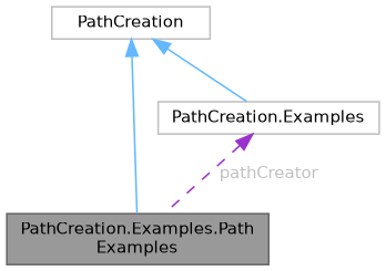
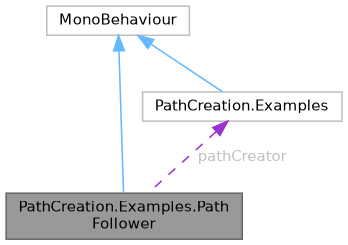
  digraph {
    node [color=grey75 fillcolor=white fontname=Helvetica fontsize=10 shape=box style=filled]
    edge [color=steelblue1 dir=back fontname=Helvetica fontsize=10 labelfontname=Helvetica labelfontsize=10 style=solid]
-   n1 [color=gray40 fillcolor=grey60 fontcolor=black height=0.2 label="PathCreation.Examples.Path\lExamples" width=0.4]
-   n2 [height=0.2 label=PathCreation width=0.4]
+   n1 [color=gray40 fillcolor=grey60 fontcolor=black height=0.2 label="PathCreation.Examples.Path\lFollower" width=0.4]
+   n2 [height=0.2 label=MonoBehaviour width=0.4]
    n3 [height=0.2 label="PathCreation.Examples" width=0.4]
    n2 -> n1
    n2 -> n3
    n3 -> n1 [color=darkorchid3 fontcolor=grey label=" pathCreator" style=dashed]
  }
